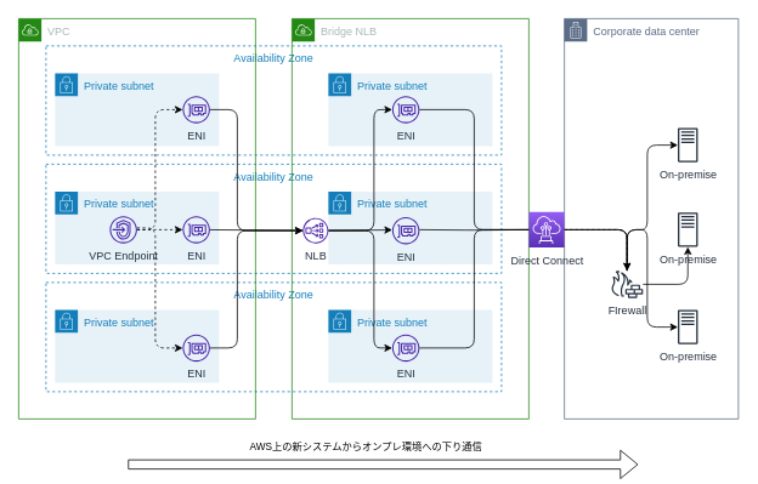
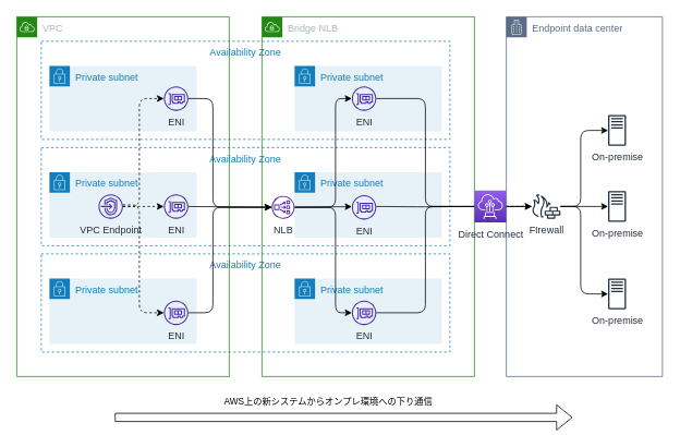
  <mxCell id="0" />
  <mxCell id="1" parent="0" />
  <mxCell id="2" value="Availability Zone" style="fillColor=none;strokeColor=#147EBA;dashed=1;verticalAlign=top;fontStyle=0;fontColor=#147EBA;" parent="1" vertex="1"><mxGeometry x="50" y="310" width="500" height="120" as="geometry" /></mxCell>
  <mxCell id="3" value="Availability Zone" style="fillColor=none;strokeColor=#147EBA;dashed=1;verticalAlign=top;fontStyle=0;fontColor=#147EBA;" parent="1" vertex="1"><mxGeometry x="50" y="180" width="500" height="120" as="geometry" /></mxCell>
  <mxCell id="4" value="Availability Zone" style="fillColor=none;strokeColor=#147EBA;dashed=1;verticalAlign=top;fontStyle=0;fontColor=#147EBA;" parent="1" vertex="1"><mxGeometry x="50" y="50" width="500" height="120" as="geometry" /></mxCell>
  <mxCell id="5" value="VPC" style="points=[[0,0],[0.25,0],[0.5,0],[0.75,0],[1,0],[1,0.25],[1,0.5],[1,0.75],[1,1],[0.75,1],[0.5,1],[0.25,1],[0,1],[0,0.75],[0,0.5],[0,0.25]];outlineConnect=0;gradientColor=none;html=1;whiteSpace=wrap;fontSize=12;fontStyle=0;container=0;pointerEvents=0;collapsible=0;recursiveResize=0;shape=mxgraph.aws4.group;grIcon=mxgraph.aws4.group_vpc;strokeColor=#248814;fillColor=none;verticalAlign=top;align=left;spacingLeft=30;fontColor=#AAB7B8;dashed=0;" parent="1" vertex="1"><mxGeometry x="20" y="20" width="260" height="440" as="geometry" /></mxCell>
- <mxCell id="6" value="Corporate data center" style="points=[[0,0],[0.25,0],[0.5,0],[0.75,0],[1,0],[1,0.25],[1,0.5],[1,0.75],[1,1],[0.75,1],[0.5,1],[0.25,1],[0,1],[0,0.75],[0,0.5],[0,0.25]];outlineConnect=0;gradientColor=none;html=1;whiteSpace=wrap;fontSize=12;fontStyle=0;container=1;pointerEvents=0;collapsible=0;recursiveResize=0;shape=mxgraph.aws4.group;grIcon=mxgraph.aws4.group_corporate_data_center;strokeColor=#5A6C86;fillColor=none;verticalAlign=top;align=left;spacingLeft=30;fontColor=#5A6C86;dashed=0;" parent="1" vertex="1"><mxGeometry x="619" y="20" width="191" height="440" as="geometry" /></mxCell>
+ <mxCell id="6" value="Endpoint data center" style="points=[[0,0],[0.25,0],[0.5,0],[0.75,0],[1,0],[1,0.25],[1,0.5],[1,0.75],[1,1],[0.75,1],[0.5,1],[0.25,1],[0,1],[0,0.75],[0,0.5],[0,0.25]];outlineConnect=0;gradientColor=none;html=1;whiteSpace=wrap;fontSize=12;fontStyle=0;container=1;pointerEvents=0;collapsible=0;recursiveResize=0;shape=mxgraph.aws4.group;grIcon=mxgraph.aws4.group_corporate_data_center;strokeColor=#5A6C86;fillColor=none;verticalAlign=top;align=left;spacingLeft=30;fontColor=#5A6C86;dashed=0;" parent="1" vertex="1"><mxGeometry x="619" y="20" width="191" height="440" as="geometry" /></mxCell>
  <mxCell id="7" value="On-premise" style="sketch=0;outlineConnect=0;fontColor=#232F3E;gradientColor=none;fillColor=#232F3D;strokeColor=none;dashed=0;verticalLabelPosition=bottom;verticalAlign=top;align=center;html=1;fontSize=12;fontStyle=0;aspect=fixed;pointerEvents=1;shape=mxgraph.aws4.traditional_server;" parent="6" vertex="1"><mxGeometry x="124.54" y="120" width="21.92" height="38" as="geometry" /></mxCell>
  <mxCell id="8" value="On-premise" style="sketch=0;outlineConnect=0;fontColor=#232F3E;gradientColor=none;fillColor=#232F3D;strokeColor=none;dashed=0;verticalLabelPosition=bottom;verticalAlign=top;align=center;html=1;fontSize=12;fontStyle=0;aspect=fixed;pointerEvents=1;shape=mxgraph.aws4.traditional_server;" parent="6" vertex="1"><mxGeometry x="124.54" y="320" width="21.92" height="38" as="geometry" /></mxCell>
- <mxCell id="9" value="FIrewall" style="sketch=0;outlineConnect=0;fontColor=#232F3E;gradientColor=none;fillColor=#232F3D;strokeColor=none;dashed=0;verticalLabelPosition=bottom;verticalAlign=top;align=center;html=1;fontSize=12;fontStyle=0;aspect=fixed;pointerEvents=1;shape=mxgraph.aws4.generic_firewall;labelBackgroundColor=default;" parent="6" vertex="1"><mxGeometry x="51" y="277" width="35.45" height="30" as="geometry" /></mxCell>
+ <mxCell id="9" value="FIrewall" style="sketch=0;outlineConnect=0;fontColor=#232F3E;gradientColor=none;fillColor=#232F3D;strokeColor=none;dashed=0;verticalLabelPosition=bottom;verticalAlign=top;align=center;html=1;fontSize=12;fontStyle=0;aspect=fixed;pointerEvents=1;shape=mxgraph.aws4.generic_firewall;labelBackgroundColor=default;" parent="6" vertex="1"><mxGeometry x="31" y="217" width="35.45" height="30" as="geometry" /></mxCell>
  <mxCell id="10" style="edgeStyle=orthogonalEdgeStyle;html=1;" parent="6" source="9" target="8" edge="1"><mxGeometry relative="1" as="geometry"><Array as="points"><mxPoint x="91" y="232" /><mxPoint x="91" y="339" /></Array></mxGeometry></mxCell>
  <mxCell id="11" style="edgeStyle=orthogonalEdgeStyle;html=1;" parent="6" source="9" target="7" edge="1"><mxGeometry relative="1" as="geometry"><Array as="points"><mxPoint x="91" y="232" /><mxPoint x="91" y="139" /></Array></mxGeometry></mxCell>
  <mxCell id="12" value="Private subnet" style="points=[[0,0],[0.25,0],[0.5,0],[0.75,0],[1,0],[1,0.25],[1,0.5],[1,0.75],[1,1],[0.75,1],[0.5,1],[0.25,1],[0,1],[0,0.75],[0,0.5],[0,0.25]];outlineConnect=0;gradientColor=none;html=1;whiteSpace=wrap;fontSize=12;fontStyle=0;container=1;pointerEvents=0;collapsible=0;recursiveResize=0;shape=mxgraph.aws4.group;grIcon=mxgraph.aws4.group_security_group;grStroke=0;strokeColor=#147EBA;fillColor=#E6F2F8;verticalAlign=top;align=left;spacingLeft=30;fontColor=#147EBA;dashed=0;" parent="1" vertex="1"><mxGeometry x="60" y="80" width="180" height="80" as="geometry" /></mxCell>
  <mxCell id="13" value="ENI" style="sketch=0;outlineConnect=0;fontColor=#232F3E;gradientColor=none;fillColor=#4D27AA;strokeColor=none;dashed=0;verticalLabelPosition=bottom;verticalAlign=top;align=center;html=1;fontSize=12;fontStyle=0;aspect=fixed;pointerEvents=1;shape=mxgraph.aws4.elastic_network_interface;" parent="12" vertex="1"><mxGeometry x="140" y="25" width="30" height="30" as="geometry" /></mxCell>
  <mxCell id="14" value="Private subnet" style="points=[[0,0],[0.25,0],[0.5,0],[0.75,0],[1,0],[1,0.25],[1,0.5],[1,0.75],[1,1],[0.75,1],[0.5,1],[0.25,1],[0,1],[0,0.75],[0,0.5],[0,0.25]];outlineConnect=0;gradientColor=none;html=1;whiteSpace=wrap;fontSize=12;fontStyle=0;container=1;pointerEvents=0;collapsible=0;recursiveResize=0;shape=mxgraph.aws4.group;grIcon=mxgraph.aws4.group_security_group;grStroke=0;strokeColor=#147EBA;fillColor=#E6F2F8;verticalAlign=top;align=left;spacingLeft=30;fontColor=#147EBA;dashed=0;" parent="1" vertex="1"><mxGeometry x="60" y="210" width="180" height="80" as="geometry" /></mxCell>
  <mxCell id="15" value="VPC Endpoint" style="sketch=0;outlineConnect=0;fontColor=#232F3E;gradientColor=none;fillColor=#4D27AA;strokeColor=none;dashed=0;verticalLabelPosition=bottom;verticalAlign=top;align=center;html=1;fontSize=12;fontStyle=0;aspect=fixed;pointerEvents=1;shape=mxgraph.aws4.endpoints;" parent="14" vertex="1"><mxGeometry x="60" y="27" width="30" height="30" as="geometry" /></mxCell>
  <mxCell id="16" style="edgeStyle=none;html=1;dashed=1;" parent="14" source="15" edge="1"><mxGeometry relative="1" as="geometry"><mxPoint x="140" y="42" as="targetPoint" /></mxGeometry></mxCell>
  <mxCell id="17" value="Private subnet" style="points=[[0,0],[0.25,0],[0.5,0],[0.75,0],[1,0],[1,0.25],[1,0.5],[1,0.75],[1,1],[0.75,1],[0.5,1],[0.25,1],[0,1],[0,0.75],[0,0.5],[0,0.25]];outlineConnect=0;gradientColor=none;html=1;whiteSpace=wrap;fontSize=12;fontStyle=0;container=1;pointerEvents=0;collapsible=0;recursiveResize=0;shape=mxgraph.aws4.group;grIcon=mxgraph.aws4.group_security_group;grStroke=0;strokeColor=#147EBA;fillColor=#E6F2F8;verticalAlign=top;align=left;spacingLeft=30;fontColor=#147EBA;dashed=0;" parent="1" vertex="1"><mxGeometry x="60" y="340" width="180" height="80" as="geometry" /></mxCell>
  <mxCell id="18" value="ENI" style="sketch=0;outlineConnect=0;fontColor=#232F3E;gradientColor=none;fillColor=#4D27AA;strokeColor=none;dashed=0;verticalLabelPosition=bottom;verticalAlign=top;align=center;html=1;fontSize=12;fontStyle=0;aspect=fixed;pointerEvents=1;shape=mxgraph.aws4.elastic_network_interface;" parent="17" vertex="1"><mxGeometry x="140" y="27" width="30" height="30" as="geometry" /></mxCell>
  <mxCell id="19" style="edgeStyle=orthogonalEdgeStyle;html=1;dashed=1;" parent="1" source="15" edge="1"><mxGeometry relative="1" as="geometry"><Array as="points"><mxPoint x="170" y="252" /><mxPoint x="170" y="120" /></Array><mxPoint x="200" y="120" as="targetPoint" /></mxGeometry></mxCell>
  <mxCell id="20" style="edgeStyle=orthogonalEdgeStyle;html=1;dashed=1;" parent="1" source="15" edge="1"><mxGeometry relative="1" as="geometry"><Array as="points"><mxPoint x="170" y="250" /><mxPoint x="170" y="382" /></Array><mxPoint x="200" y="382" as="targetPoint" /></mxGeometry></mxCell>
  <mxCell id="21" value="Bridge NLB" style="points=[[0,0],[0.25,0],[0.5,0],[0.75,0],[1,0],[1,0.25],[1,0.5],[1,0.75],[1,1],[0.75,1],[0.5,1],[0.25,1],[0,1],[0,0.75],[0,0.5],[0,0.25]];outlineConnect=0;gradientColor=none;html=1;whiteSpace=wrap;fontSize=12;fontStyle=0;container=0;pointerEvents=0;collapsible=0;recursiveResize=0;shape=mxgraph.aws4.group;grIcon=mxgraph.aws4.group_vpc;strokeColor=#248814;fillColor=none;verticalAlign=top;align=left;spacingLeft=30;fontColor=#AAB7B8;dashed=0;" parent="1" vertex="1"><mxGeometry x="320" y="20" width="260" height="440" as="geometry" /></mxCell>
  <mxCell id="22" value="Private subnet" style="points=[[0,0],[0.25,0],[0.5,0],[0.75,0],[1,0],[1,0.25],[1,0.5],[1,0.75],[1,1],[0.75,1],[0.5,1],[0.25,1],[0,1],[0,0.75],[0,0.5],[0,0.25]];outlineConnect=0;gradientColor=none;html=1;whiteSpace=wrap;fontSize=12;fontStyle=0;container=1;pointerEvents=0;collapsible=0;recursiveResize=0;shape=mxgraph.aws4.group;grIcon=mxgraph.aws4.group_security_group;grStroke=0;strokeColor=#147EBA;fillColor=#E6F2F8;verticalAlign=top;align=left;spacingLeft=30;fontColor=#147EBA;dashed=0;" parent="1" vertex="1"><mxGeometry x="360" y="80" width="180" height="80" as="geometry" /></mxCell>
  <mxCell id="23" value="ENI" style="sketch=0;outlineConnect=0;fontColor=#232F3E;gradientColor=none;fillColor=#4D27AA;strokeColor=none;dashed=0;verticalLabelPosition=bottom;verticalAlign=top;align=center;html=1;fontSize=12;fontStyle=0;aspect=fixed;pointerEvents=1;shape=mxgraph.aws4.elastic_network_interface;" parent="22" vertex="1"><mxGeometry x="70" y="25" width="30" height="30" as="geometry" /></mxCell>
  <mxCell id="24" value="Private subnet" style="points=[[0,0],[0.25,0],[0.5,0],[0.75,0],[1,0],[1,0.25],[1,0.5],[1,0.75],[1,1],[0.75,1],[0.5,1],[0.25,1],[0,1],[0,0.75],[0,0.5],[0,0.25]];outlineConnect=0;gradientColor=none;html=1;whiteSpace=wrap;fontSize=12;fontStyle=0;container=1;pointerEvents=0;collapsible=0;recursiveResize=0;shape=mxgraph.aws4.group;grIcon=mxgraph.aws4.group_security_group;grStroke=0;strokeColor=#147EBA;fillColor=#E6F2F8;verticalAlign=top;align=left;spacingLeft=30;fontColor=#147EBA;dashed=0;" parent="1" vertex="1"><mxGeometry x="360" y="210" width="180" height="80" as="geometry" /></mxCell>
  <mxCell id="25" value="ENI" style="sketch=0;outlineConnect=0;fontColor=#232F3E;gradientColor=none;fillColor=#4D27AA;strokeColor=none;dashed=0;verticalLabelPosition=bottom;verticalAlign=top;align=center;html=1;fontSize=12;fontStyle=0;aspect=fixed;pointerEvents=1;shape=mxgraph.aws4.elastic_network_interface;" parent="24" vertex="1"><mxGeometry x="70" y="28" width="30" height="30" as="geometry" /></mxCell>
  <mxCell id="26" value="Private subnet" style="points=[[0,0],[0.25,0],[0.5,0],[0.75,0],[1,0],[1,0.25],[1,0.5],[1,0.75],[1,1],[0.75,1],[0.5,1],[0.25,1],[0,1],[0,0.75],[0,0.5],[0,0.25]];outlineConnect=0;gradientColor=none;html=1;whiteSpace=wrap;fontSize=12;fontStyle=0;container=1;pointerEvents=0;collapsible=0;recursiveResize=0;shape=mxgraph.aws4.group;grIcon=mxgraph.aws4.group_security_group;grStroke=0;strokeColor=#147EBA;fillColor=#E6F2F8;verticalAlign=top;align=left;spacingLeft=30;fontColor=#147EBA;dashed=0;" parent="1" vertex="1"><mxGeometry x="360" y="340" width="180" height="80" as="geometry" /></mxCell>
  <mxCell id="27" value="ENI" style="sketch=0;outlineConnect=0;fontColor=#232F3E;gradientColor=none;fillColor=#4D27AA;strokeColor=none;dashed=0;verticalLabelPosition=bottom;verticalAlign=top;align=center;html=1;fontSize=12;fontStyle=0;aspect=fixed;pointerEvents=1;shape=mxgraph.aws4.elastic_network_interface;" parent="26" vertex="1"><mxGeometry x="70" y="27" width="30" height="30" as="geometry" /></mxCell>
  <mxCell id="28" style="edgeStyle=none;html=1;startArrow=none;" parent="1" source="33" edge="1"><mxGeometry relative="1" as="geometry"><mxPoint x="430" y="252.246" as="targetPoint" /></mxGeometry></mxCell>
  <mxCell id="29" style="edgeStyle=orthogonalEdgeStyle;html=1;" parent="1" target="33" edge="1"><mxGeometry relative="1" as="geometry"><Array as="points"><mxPoint x="260" y="120" /><mxPoint x="260" y="253" /></Array><mxPoint x="230" y="120" as="sourcePoint" /></mxGeometry></mxCell>
  <mxCell id="30" style="edgeStyle=orthogonalEdgeStyle;html=1;" parent="1" target="33" edge="1"><mxGeometry relative="1" as="geometry"><Array as="points"><mxPoint x="260" y="382" /><mxPoint x="260" y="253" /></Array><mxPoint x="230" y="382" as="sourcePoint" /></mxGeometry></mxCell>
  <mxCell id="31" style="edgeStyle=orthogonalEdgeStyle;html=1;" parent="1" source="33" edge="1"><mxGeometry relative="1" as="geometry"><Array as="points"><mxPoint x="410" y="253" /><mxPoint x="410" y="382" /></Array><mxPoint x="430" y="382" as="targetPoint" /></mxGeometry></mxCell>
  <mxCell id="32" style="edgeStyle=orthogonalEdgeStyle;html=1;" parent="1" source="33" edge="1"><mxGeometry relative="1" as="geometry"><Array as="points"><mxPoint x="410" y="253" /><mxPoint x="410" y="120" /></Array><mxPoint x="430" y="120" as="targetPoint" /></mxGeometry></mxCell>
  <mxCell id="33" value="NLB" style="sketch=0;outlineConnect=0;fontColor=#232F3E;gradientColor=none;fillColor=#4D27AA;strokeColor=none;dashed=0;verticalLabelPosition=bottom;verticalAlign=top;align=center;html=1;fontSize=12;fontStyle=0;aspect=fixed;pointerEvents=1;shape=mxgraph.aws4.network_load_balancer;" parent="1" vertex="1"><mxGeometry x="332" y="239" width="28" height="28" as="geometry" /></mxCell>
  <mxCell id="34" value="" style="edgeStyle=none;html=1;endArrow=none;" parent="1" target="33" edge="1"><mxGeometry relative="1" as="geometry"><mxPoint x="230" y="252.089" as="sourcePoint" /><mxPoint x="400" y="252" as="targetPoint" /></mxGeometry></mxCell>
  <mxCell id="35" value="" style="shape=flexArrow;endArrow=classic;html=1;" parent="1" edge="1"><mxGeometry width="50" height="50" relative="1" as="geometry"><mxPoint x="140" y="510" as="sourcePoint" /><mxPoint x="700" y="510" as="targetPoint" /></mxGeometry></mxCell>
  <mxCell id="36" value="AWS上の新システムからオンプレ環境への下り通信" style="edgeLabel;html=1;align=center;verticalAlign=middle;resizable=0;points=[];" parent="35" vertex="1" connectable="0"><mxGeometry x="0.714" y="1" relative="1" as="geometry"><mxPoint x="-220" y="-19" as="offset" /></mxGeometry></mxCell>
  <mxCell id="37" value="On-premise" style="sketch=0;outlineConnect=0;fontColor=#232F3E;gradientColor=none;fillColor=#232F3D;strokeColor=none;dashed=0;verticalLabelPosition=bottom;verticalAlign=top;align=center;html=1;fontSize=12;fontStyle=0;aspect=fixed;pointerEvents=1;shape=mxgraph.aws4.traditional_server;" parent="1" vertex="1"><mxGeometry x="743.54" y="233" width="21.92" height="38" as="geometry" /></mxCell>
  <mxCell id="38" style="edgeStyle=orthogonalEdgeStyle;html=1;startArrow=none;" parent="1" source="9" target="37" edge="1"><mxGeometry relative="1" as="geometry" /></mxCell>
  <mxCell id="39" value="" style="edgeStyle=orthogonalEdgeStyle;html=1;endArrow=none;" parent="1" target="43" edge="1"><mxGeometry relative="1" as="geometry"><mxPoint x="460" y="252" as="sourcePoint" /><mxPoint x="663.734" y="240" as="targetPoint" /></mxGeometry></mxCell>
  <mxCell id="40" value="" style="edgeStyle=orthogonalEdgeStyle;html=1;endArrow=none;dashed=1;" parent="1" source="43" target="9" edge="1"><mxGeometry relative="1" as="geometry"><mxPoint x="619" y="252" as="sourcePoint" /><mxPoint x="743.54" y="252" as="targetPoint" /></mxGeometry></mxCell>
  <mxCell id="41" style="edgeStyle=orthogonalEdgeStyle;html=1;" parent="1" target="9" edge="1"><mxGeometry relative="1" as="geometry"><Array as="points"><mxPoint x="520" y="120" /><mxPoint x="520" y="252" /></Array><mxPoint x="460" y="120" as="sourcePoint" /></mxGeometry></mxCell>
  <mxCell id="42" style="edgeStyle=orthogonalEdgeStyle;html=1;" parent="1" target="9" edge="1"><mxGeometry relative="1" as="geometry"><Array as="points"><mxPoint x="520" y="382" /><mxPoint x="520" y="252" /></Array><mxPoint x="460" y="382" as="sourcePoint" /></mxGeometry></mxCell>
  <mxCell id="43" value="Direct Connect" style="sketch=0;points=[[0,0,0],[0.25,0,0],[0.5,0,0],[0.75,0,0],[1,0,0],[0,1,0],[0.25,1,0],[0.5,1,0],[0.75,1,0],[1,1,0],[0,0.25,0],[0,0.5,0],[0,0.75,0],[1,0.25,0],[1,0.5,0],[1,0.75,0]];outlineConnect=0;fontColor=#232F3E;gradientColor=#945DF2;gradientDirection=north;fillColor=#5A30B5;strokeColor=#ffffff;dashed=0;verticalLabelPosition=bottom;verticalAlign=top;align=center;html=1;fontSize=12;fontStyle=0;aspect=fixed;shape=mxgraph.aws4.resourceIcon;resIcon=mxgraph.aws4.direct_connect;" parent="1" vertex="1"><mxGeometry x="580" y="232.5" width="39" height="39" as="geometry" /></mxCell>
  <mxCell id="44" value="ENI" style="sketch=0;outlineConnect=0;fontColor=#232F3E;gradientColor=none;fillColor=#4D27AA;strokeColor=none;dashed=0;verticalLabelPosition=bottom;verticalAlign=top;align=center;html=1;fontSize=12;fontStyle=0;aspect=fixed;pointerEvents=1;shape=mxgraph.aws4.elastic_network_interface;" parent="1" vertex="1"><mxGeometry x="200" y="237" width="30" height="30" as="geometry" /></mxCell>
